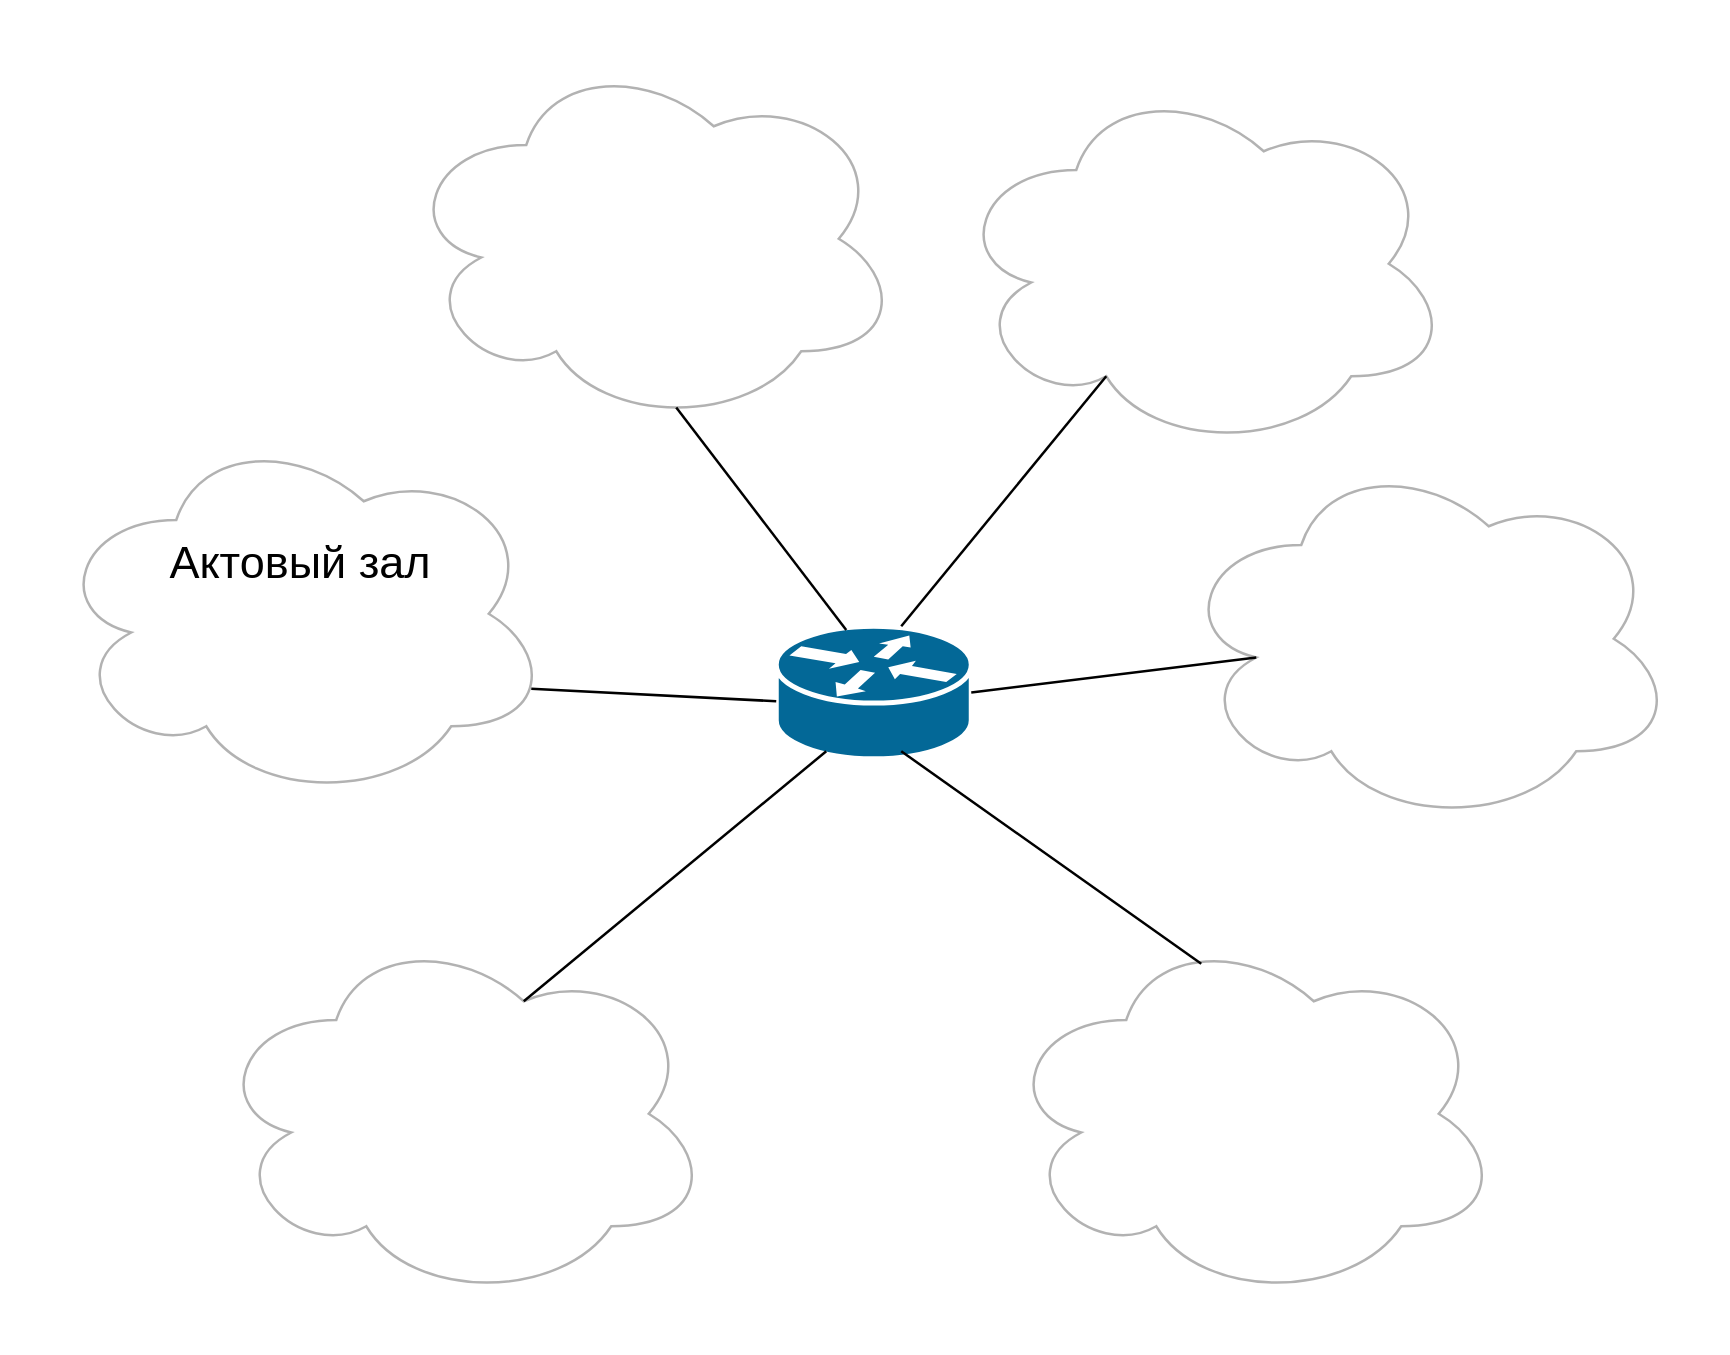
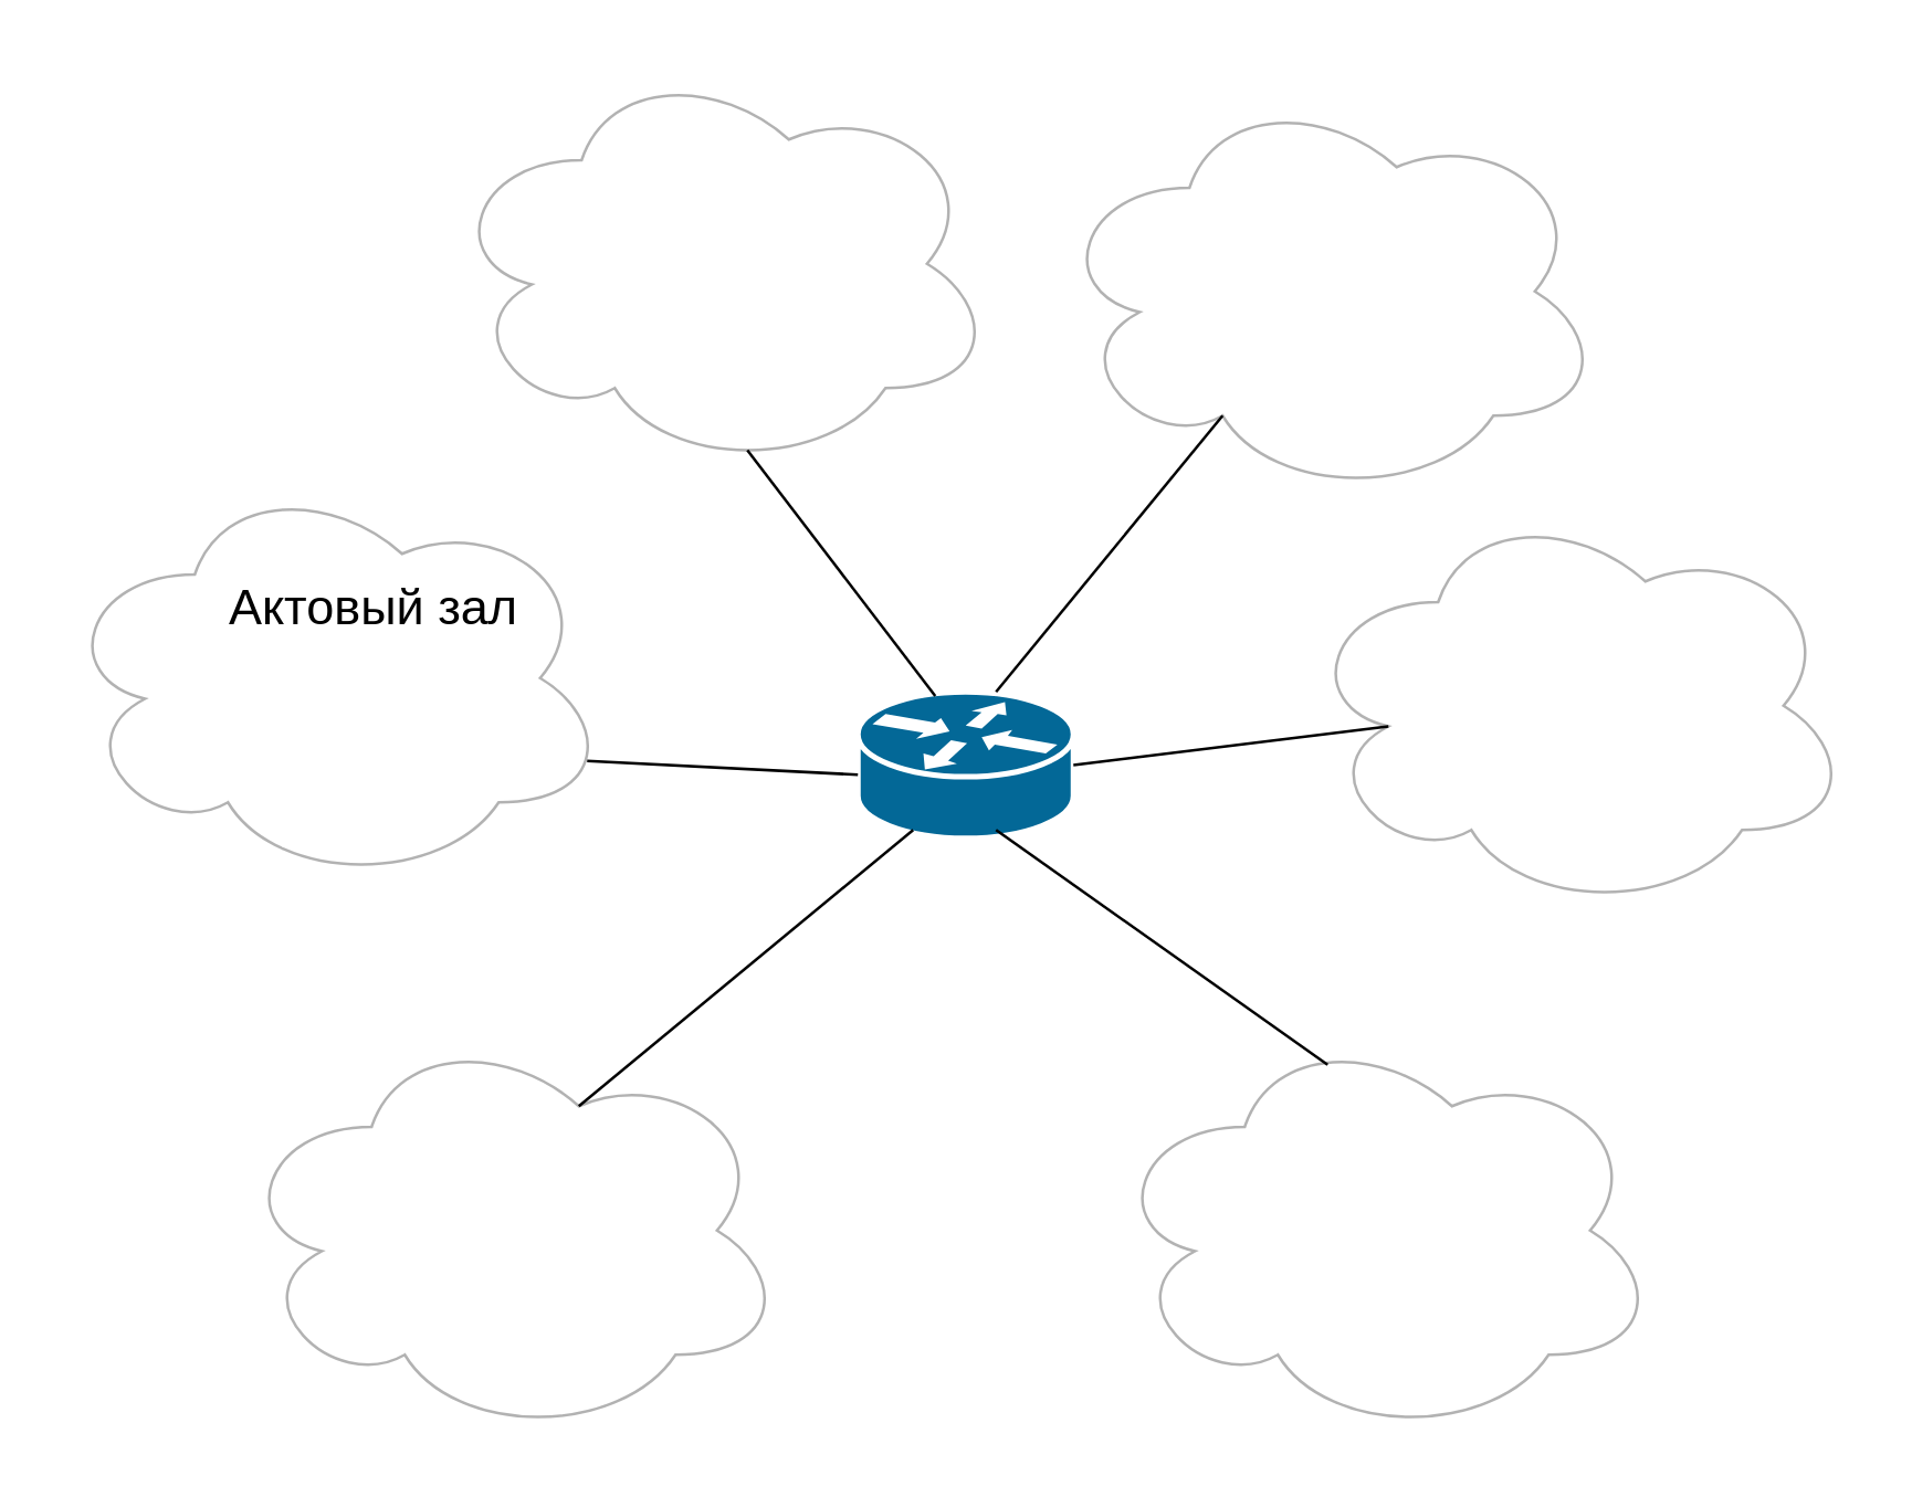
  <mxCell id="0" />
  <mxCell id="1" parent="0" />
  <mxCell id="2" value="" style="shape=mxgraph.cisco.routers.router;sketch=0;html=1;pointerEvents=1;dashed=0;fillColor=#036897;strokeColor=#ffffff;strokeWidth=2;verticalLabelPosition=bottom;verticalAlign=top;align=center;outlineConnect=0;" vertex="1" parent="1"><mxGeometry x="310" y="250" width="78" height="53" as="geometry" /></mxCell>
  <mxCell id="3" value="" style="ellipse;shape=cloud;whiteSpace=wrap;html=1;opacity=30;" vertex="1" parent="1"><mxGeometry x="160" y="20" width="200" height="150" as="geometry" /></mxCell>
  <mxCell id="4" value="" style="ellipse;shape=cloud;whiteSpace=wrap;html=1;opacity=30;" vertex="1" parent="1"><mxGeometry x="20" y="170" width="200" height="150" as="geometry" /></mxCell>
  <mxCell id="5" value="" style="ellipse;shape=cloud;whiteSpace=wrap;html=1;opacity=30;" vertex="1" parent="1"><mxGeometry x="84" y="370" width="200" height="150" as="geometry" /></mxCell>
  <mxCell id="6" value="" style="ellipse;shape=cloud;whiteSpace=wrap;html=1;opacity=30;" vertex="1" parent="1"><mxGeometry x="380" y="30" width="200" height="150" as="geometry" /></mxCell>
  <mxCell id="7" value="" style="ellipse;shape=cloud;whiteSpace=wrap;html=1;opacity=30;" vertex="1" parent="1"><mxGeometry x="400" y="370" width="200" height="150" as="geometry" /></mxCell>
  <mxCell id="8" value="" style="ellipse;shape=cloud;whiteSpace=wrap;html=1;opacity=30;" vertex="1" parent="1"><mxGeometry x="470" y="180" width="200" height="150" as="geometry" /></mxCell>
  <mxCell id="9" value="" style="endArrow=none;html=1;rounded=0;exitX=0.625;exitY=0.2;exitDx=0;exitDy=0;exitPerimeter=0;" edge="1" parent="1" source="5"><mxGeometry width="50" height="50" relative="1" as="geometry"><mxPoint x="280" y="350" as="sourcePoint" /><mxPoint x="330" y="300" as="targetPoint" /></mxGeometry></mxCell>
  <mxCell id="10" value="" style="endArrow=none;html=1;rounded=0;entryX=0.4;entryY=0.1;entryDx=0;entryDy=0;entryPerimeter=0;" edge="1" parent="1" target="7"><mxGeometry width="50" height="50" relative="1" as="geometry"><mxPoint x="360" y="300" as="sourcePoint" /><mxPoint x="410" y="250" as="targetPoint" /></mxGeometry></mxCell>
  <mxCell id="11" value="" style="endArrow=none;html=1;rounded=0;entryX=0.96;entryY=0.7;entryDx=0;entryDy=0;entryPerimeter=0;" edge="1" parent="1" target="4"><mxGeometry width="50" height="50" relative="1" as="geometry"><mxPoint x="310" y="280" as="sourcePoint" /><mxPoint x="360" y="230" as="targetPoint" /></mxGeometry></mxCell>
  <mxCell id="12" value="" style="endArrow=none;html=1;rounded=0;entryX=0.55;entryY=0.95;entryDx=0;entryDy=0;entryPerimeter=0;" edge="1" parent="1" target="3"><mxGeometry width="50" height="50" relative="1" as="geometry"><mxPoint x="338" y="251.5" as="sourcePoint" /><mxPoint x="388" y="201.5" as="targetPoint" /></mxGeometry></mxCell>
  <mxCell id="13" value="" style="endArrow=none;html=1;rounded=0;entryX=0.31;entryY=0.8;entryDx=0;entryDy=0;entryPerimeter=0;" edge="1" parent="1" target="6"><mxGeometry width="50" height="50" relative="1" as="geometry"><mxPoint x="360" y="250" as="sourcePoint" /><mxPoint x="410" y="200" as="targetPoint" /></mxGeometry></mxCell>
  <mxCell id="14" value="" style="endArrow=none;html=1;rounded=0;exitX=1;exitY=0.5;exitDx=0;exitDy=0;exitPerimeter=0;entryX=0.16;entryY=0.55;entryDx=0;entryDy=0;entryPerimeter=0;" edge="1" parent="1" source="2" target="8"><mxGeometry width="50" height="50" relative="1" as="geometry"><mxPoint x="440" y="330" as="sourcePoint" /><mxPoint x="490" y="280" as="targetPoint" /></mxGeometry></mxCell>
- <mxCell id="15" value="&lt;font style=&quot;font-size: 18px;&quot;&gt;Актовый зал&lt;/font&gt;" style="text;html=1;strokeColor=none;fillColor=none;align=center;verticalAlign=middle;whiteSpace=wrap;rounded=0;" vertex="1" parent="1"><mxGeometry x="60" y="210" width="120" height="30" as="geometry" /></mxCell>
+ <mxCell id="15" value="&lt;font style=&quot;font-size: 18px;&quot;&gt;Актовый зал&lt;/font&gt;" style="text;html=1;strokeColor=none;fillColor=none;align=center;verticalAlign=middle;whiteSpace=wrap;rounded=0;" vertex="1" parent="1"><mxGeometry x="75" y="205" width="120" height="30" as="geometry" /></mxCell>
